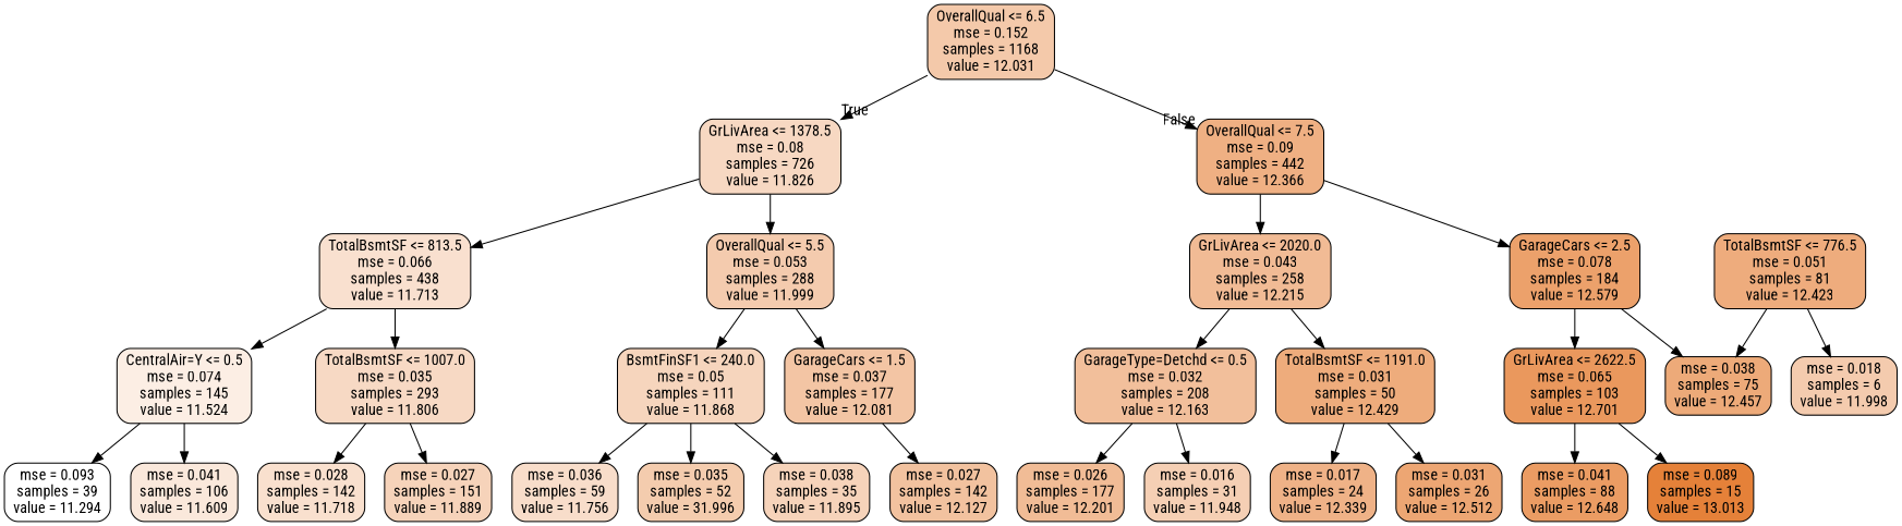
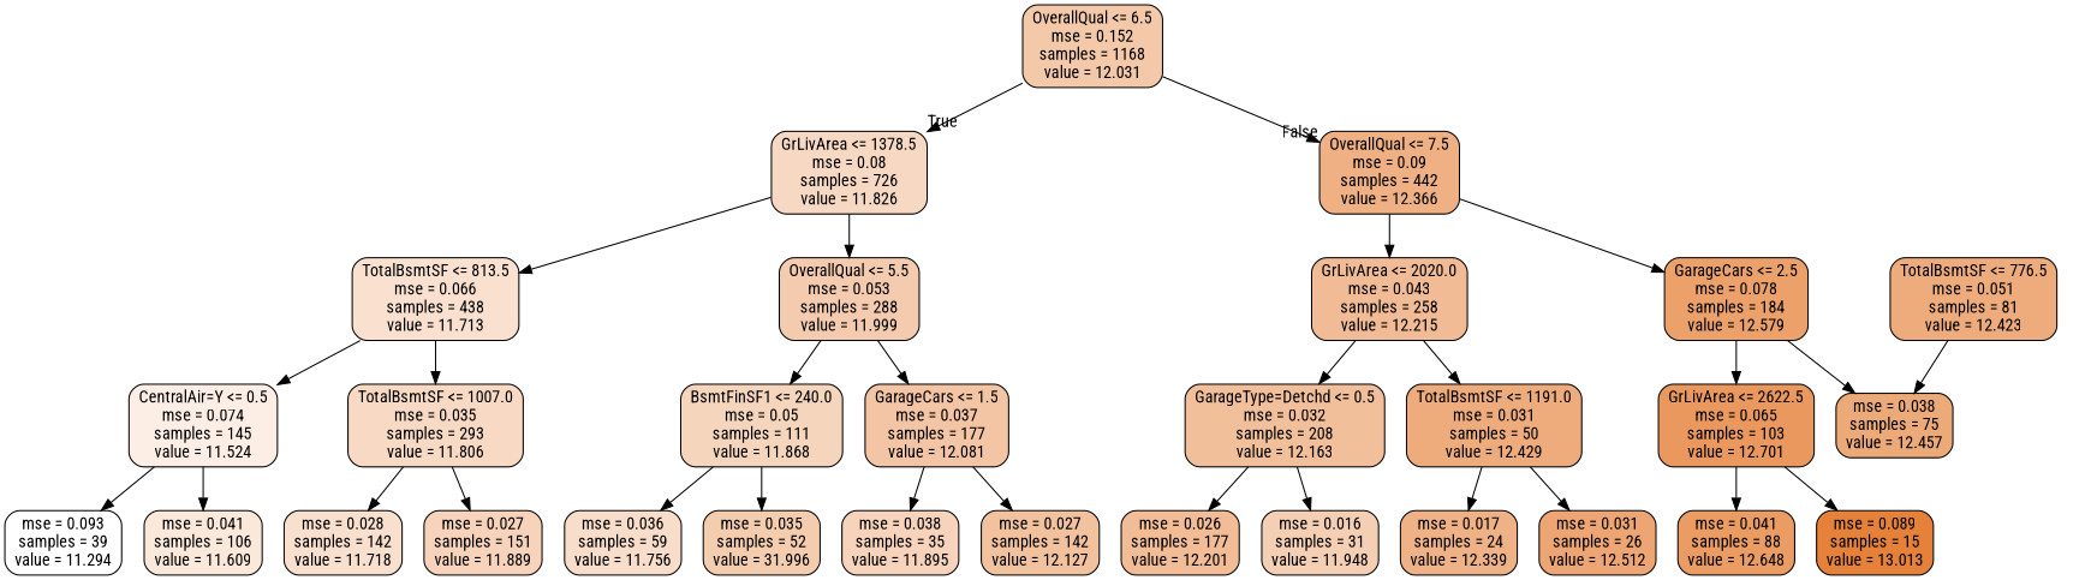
  digraph {
    fontname="Roboto Condensed"
    node [color=black fillcolor="#f4cbae" fontname="Roboto Condensed" shape=box style="filled, rounded"]
    edge [fontname="Roboto Condensed"]
    n1 [fillcolor="#f4c9aa" label="OverallQual <= 6.5\nmse = 0.152\nsamples = 1168\nvalue = 12.031"]
    n2 [fillcolor="#f7d8c2" label="GrLivArea <= 1378.5\nmse = 0.08\nsamples = 726\nvalue = 11.826"]
    n3 [fillcolor="#efb083" label="OverallQual <= 7.5\nmse = 0.09\nsamples = 442\nvalue = 12.366"]
    n4 [fillcolor="#f9e0cf" label="TotalBsmtSF <= 813.5\nmse = 0.066\nsamples = 438\nvalue = 11.713"]
    n5 [label="OverallQual <= 5.5\nmse = 0.053\nsamples = 288\nvalue = 11.999"]
    n6 [fillcolor="#f1bb95" label="GrLivArea <= 2020.0\nmse = 0.043\nsamples = 258\nvalue = 12.215"]
    n7 [fillcolor="#eca16b" label="GarageCars <= 2.5\nmse = 0.078\nsamples = 184\nvalue = 12.579"]
    n8 [fillcolor="#fceee4" label="CentralAir=Y <= 0.5\nmse = 0.074\nsamples = 145\nvalue = 11.524"]
    n9 [fillcolor="#f7d9c4" label="TotalBsmtSF <= 1007.0\nmse = 0.035\nsamples = 293\nvalue = 11.806"]
    n10 [fillcolor="#f6d5bd" label="BsmtFinSF1 <= 240.0\nmse = 0.05\nsamples = 111\nvalue = 11.868"]
    n11 [fillcolor="#f3c5a4" label="GarageCars <= 1.5\nmse = 0.037\nsamples = 177\nvalue = 12.081"]
    n12 [fillcolor="#ffffff" label="mse = 0.093\nsamples = 39\nvalue = 11.294"]
    n13 [fillcolor="#fae8db" label="mse = 0.041\nsamples = 106\nvalue = 11.609"]
    n14 [fillcolor="#f9e0ce" label="mse = 0.028\nsamples = 142\nvalue = 11.718"]
    n15 [fillcolor="#f6d3ba" label="mse = 0.027\nsamples = 151\nvalue = 11.889"]
    n16 [fillcolor="#f8ddca" label="mse = 0.036\nsamples = 59\nvalue = 11.756"]
    n17 [fillcolor="#f4ccae" label="mse = 0.035\nsamples = 52\nvalue = 31.996"]
    n18 [fillcolor="#f6d3ba" label="mse = 0.038\nsamples = 35\nvalue = 11.895"]
    n19 [fillcolor="#f2c29f" label="mse = 0.027\nsamples = 142\nvalue = 12.127"]
    n20 [fillcolor="#f2bf9b" label="GarageType=Detchd <= 0.5\nmse = 0.032\nsamples = 208\nvalue = 12.163"]
    n21 [fillcolor="#eeac7c" label="TotalBsmtSF <= 1191.0\nmse = 0.031\nsamples = 50\nvalue = 12.429"]
    n22 [fillcolor="#ea985d" label="GrLivArea <= 2622.5\nmse = 0.065\nsamples = 103\nvalue = 12.701"]
    n23 [fillcolor="#edaa79" label="mse = 0.038\nsamples = 75\nvalue = 12.457"]
    n24 [fillcolor="#f1bc96" label="mse = 0.026\nsamples = 177\nvalue = 12.201"]
    n25 [fillcolor="#f5cfb4" label="mse = 0.016\nsamples = 31\nvalue = 11.948"]
    n26 [fillcolor="#efb287" label="mse = 0.017\nsamples = 24\nvalue = 12.339"]
    n27 [fillcolor="#eda673" label="mse = 0.031\nsamples = 26\nvalue = 12.512"]
    n28 [fillcolor="#eeac7d" label="TotalBsmtSF <= 776.5\nmse = 0.051\nsamples = 81\nvalue = 12.423"]
-   n29 [label="mse = 0.018\nsamples = 6\nvalue = 11.998"]
    n30 [fillcolor="#eb9c63" label="mse = 0.041\nsamples = 88\nvalue = 12.648"]
    n31 [fillcolor="#e58139" label="mse = 0.089\nsamples = 15\nvalue = 13.013"]
    n1 -> n2 [headlabel=True labelangle=45 labeldistance=2.5]
    n1 -> n3 [headlabel=False labelangle=-45 labeldistance=2.5]
    n2 -> n4
    n2 -> n5
    n3 -> n6
    n3 -> n7
    n4 -> n8
    n4 -> n9
    n5 -> n10
    n5 -> n11
    n6 -> n20
    n6 -> n21
    n7 -> n22
    n7 -> n23
    n8 -> n12
    n8 -> n13
    n9 -> n14
    n9 -> n15
    n10 -> n16
    n10 -> n17
-   n10 -> n18
+   n11 -> n18
    n11 -> n19
    n20 -> n24
    n20 -> n25
    n21 -> n26
    n21 -> n27
    n22 -> n30
    n22 -> n31
    n28 -> n23
-   n28 -> n29
  }
